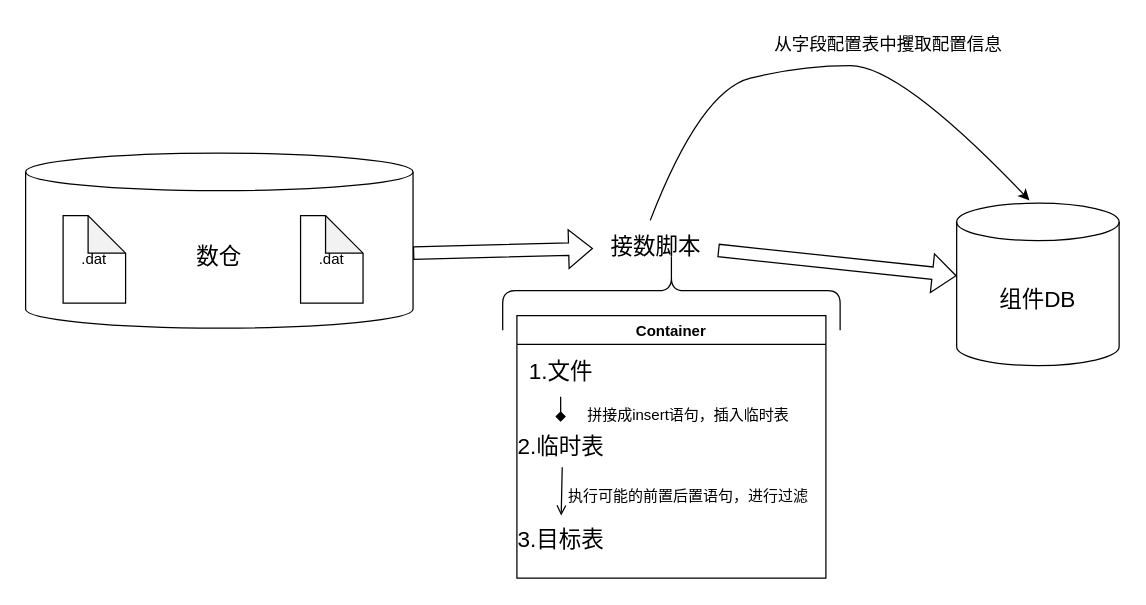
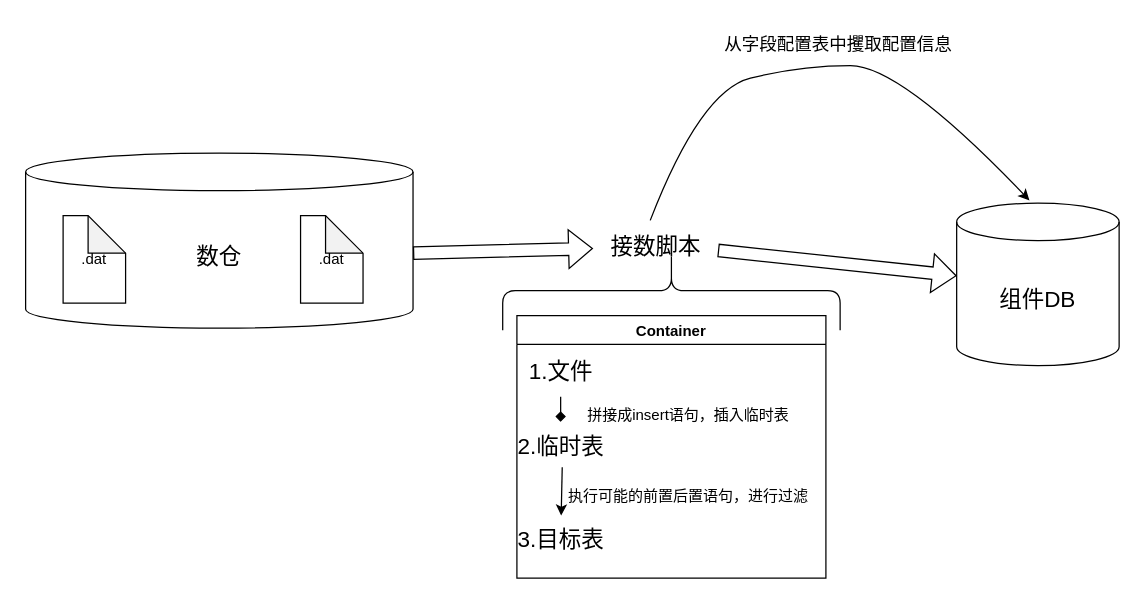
  <mxCell id="0" />
  <mxCell id="1" parent="0" />
  <mxCell id="2" value="" style="group" vertex="1" connectable="0" parent="1"><mxGeometry x="20" y="122" width="310" height="140" as="geometry" /></mxCell>
  <mxCell id="3" value="&lt;font style=&quot;font-size: 18px;&quot;&gt;数仓&lt;/font&gt;" style="shape=cylinder3;whiteSpace=wrap;html=1;boundedLbl=1;backgroundOutline=1;size=15;" vertex="1" parent="2"><mxGeometry width="310" height="140" as="geometry" /></mxCell>
  <mxCell id="4" value=".dat" style="shape=note;whiteSpace=wrap;html=1;backgroundOutline=1;darkOpacity=0.05;" vertex="1" parent="2"><mxGeometry x="30" y="50" width="50" height="70" as="geometry" /></mxCell>
  <mxCell id="5" value=".dat" style="shape=note;whiteSpace=wrap;html=1;backgroundOutline=1;darkOpacity=0.05;" vertex="1" parent="2"><mxGeometry x="220" y="50" width="50" height="70" as="geometry" /></mxCell>
  <mxCell id="6" value="&lt;font style=&quot;font-size: 18px;&quot;&gt;组件DB&lt;/font&gt;" style="shape=cylinder3;whiteSpace=wrap;html=1;boundedLbl=1;backgroundOutline=1;size=15;" vertex="1" parent="1"><mxGeometry x="765" y="162" width="130" height="130" as="geometry" /></mxCell>
  <mxCell id="7" value="" style="shape=flexArrow;endArrow=classic;html=1;rounded=0;exitX=1;exitY=0.571;exitDx=0;exitDy=0;exitPerimeter=0;" edge="1" parent="1" source="9" target="6"><mxGeometry width="50" height="50" relative="1" as="geometry"><mxPoint x="580" y="232" as="sourcePoint" /><mxPoint x="630" y="182" as="targetPoint" /></mxGeometry></mxCell>
  <mxCell id="8" value="" style="shape=flexArrow;endArrow=classic;html=1;rounded=0;exitX=1;exitY=0.571;exitDx=0;exitDy=0;exitPerimeter=0;" edge="1" parent="1" source="3" target="9"><mxGeometry width="50" height="50" relative="1" as="geometry"><mxPoint x="330" y="202" as="sourcePoint" /><mxPoint x="760" y="198" as="targetPoint" /></mxGeometry></mxCell>
  <mxCell id="9" value="&lt;font style=&quot;font-size: 18px;&quot;&gt;接数脚本&lt;/font&gt;" style="text;html=1;align=center;verticalAlign=middle;resizable=0;points=[];autosize=1;strokeColor=none;fillColor=none;" vertex="1" parent="1"><mxGeometry x="474" y="177" width="100" height="40" as="geometry" /></mxCell>
  <mxCell id="10" value="" style="shape=curlyBracket;whiteSpace=wrap;html=1;rounded=1;labelPosition=left;verticalLabelPosition=middle;align=right;verticalAlign=middle;rotation=90;" vertex="1" parent="1"><mxGeometry x="505" y="97" width="63.5" height="270" as="geometry" /></mxCell>
  <mxCell id="11" value="Container" style="swimlane;" vertex="1" parent="1"><mxGeometry x="413.12" y="252" width="247.25" height="210" as="geometry" /></mxCell>
  <mxCell id="12" value="&lt;font style=&quot;font-size: 18px;&quot;&gt;1.文件&lt;/font&gt;" style="text;html=1;align=center;verticalAlign=middle;resizable=0;points=[];autosize=1;strokeColor=none;fillColor=none;" vertex="1" parent="11"><mxGeometry y="25" width="70" height="40" as="geometry" /></mxCell>
  <mxCell id="13" value="&lt;font style=&quot;font-size: 18px;&quot;&gt;2.临时表&lt;/font&gt;" style="text;html=1;align=center;verticalAlign=middle;resizable=0;points=[];autosize=1;strokeColor=none;fillColor=none;" vertex="1" parent="11"><mxGeometry x="-10" y="85" width="90" height="40" as="geometry" /></mxCell>
  <mxCell id="14" value="&lt;font style=&quot;font-size: 18px;&quot;&gt;3.目标表&lt;/font&gt;" style="text;html=1;align=center;verticalAlign=middle;resizable=0;points=[];autosize=1;strokeColor=none;fillColor=none;" vertex="1" parent="11"><mxGeometry x="-10" y="160" width="90" height="40" as="geometry" /></mxCell>
  <mxCell id="15" value="" style="endArrow=diamond;html=1;rounded=0;" edge="1" parent="11" source="12" target="13"><mxGeometry width="50" height="50" relative="1" as="geometry"><mxPoint x="-242.75" y="160" as="sourcePoint" /><mxPoint x="-192.75" y="110" as="targetPoint" /></mxGeometry></mxCell>
- <mxCell id="16" value="" style="endArrow=open;html=1;rounded=0;exitX=0.514;exitY=0.91;exitDx=0;exitDy=0;exitPerimeter=0;" edge="1" parent="11" source="13" target="14"><mxGeometry width="50" height="50" relative="1" as="geometry"><mxPoint x="-172.75" y="200" as="sourcePoint" /><mxPoint x="-122.75" y="150" as="targetPoint" /></mxGeometry></mxCell>
+ <mxCell id="16" value="" style="endArrow=classic;html=1;rounded=0;exitX=0.514;exitY=0.91;exitDx=0;exitDy=0;exitPerimeter=0;" edge="1" parent="11" source="13" target="14"><mxGeometry width="50" height="50" relative="1" as="geometry"><mxPoint x="-172.75" y="200" as="sourcePoint" /><mxPoint x="-122.75" y="150" as="targetPoint" /></mxGeometry></mxCell>
  <mxCell id="17" value="拼接成insert语句，插入临时表" style="text;html=1;align=center;verticalAlign=middle;resizable=0;points=[];autosize=1;strokeColor=none;fillColor=none;" vertex="1" parent="11"><mxGeometry x="47.25" y="65" width="180" height="30" as="geometry" /></mxCell>
  <mxCell id="18" value="执行可能的前置后置语句，进行过滤" style="text;html=1;align=center;verticalAlign=middle;resizable=0;points=[];autosize=1;strokeColor=none;fillColor=none;" vertex="1" parent="11"><mxGeometry x="27.25" y="130" width="220" height="30" as="geometry" /></mxCell>
  <mxCell id="19" value="" style="curved=1;endArrow=classic;html=1;rounded=0;exitX=0.458;exitY=-0.03;exitDx=0;exitDy=0;exitPerimeter=0;entryX=0.448;entryY=-0.017;entryDx=0;entryDy=0;entryPerimeter=0;" edge="1" parent="1" source="9" target="6"><mxGeometry width="50" height="50" relative="1" as="geometry"><mxPoint x="660" y="72" as="sourcePoint" /><mxPoint x="710" y="22" as="targetPoint" /><Array as="points"><mxPoint x="560" y="72" /><mxPoint x="640" y="52" /><mxPoint x="720" y="52" /></Array></mxGeometry></mxCell>
- <mxCell id="20" value="&lt;font style=&quot;font-size: 14px;&quot;&gt;从字段配置表中攫取配置信息&lt;/font&gt;" style="text;html=1;align=center;verticalAlign=middle;resizable=0;points=[];autosize=1;strokeColor=none;fillColor=none;" vertex="1" parent="1"><mxGeometry x="605" y="20" width="210" height="30" as="geometry" /></mxCell>
+ <mxCell id="20" value="&lt;font style=&quot;font-size: 14px;&quot;&gt;从字段配置表中攫取配置信息&lt;/font&gt;" style="text;html=1;align=center;verticalAlign=middle;resizable=0;points=[];autosize=1;strokeColor=none;fillColor=none;" vertex="1" parent="1"><mxGeometry x="565" y="20" width="210" height="30" as="geometry" /></mxCell>
